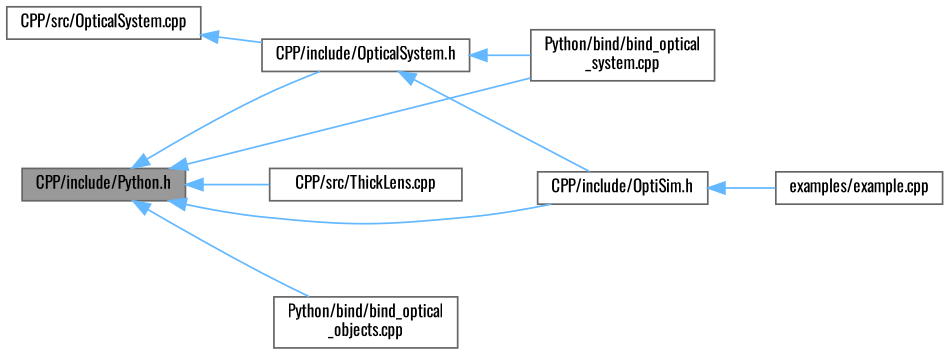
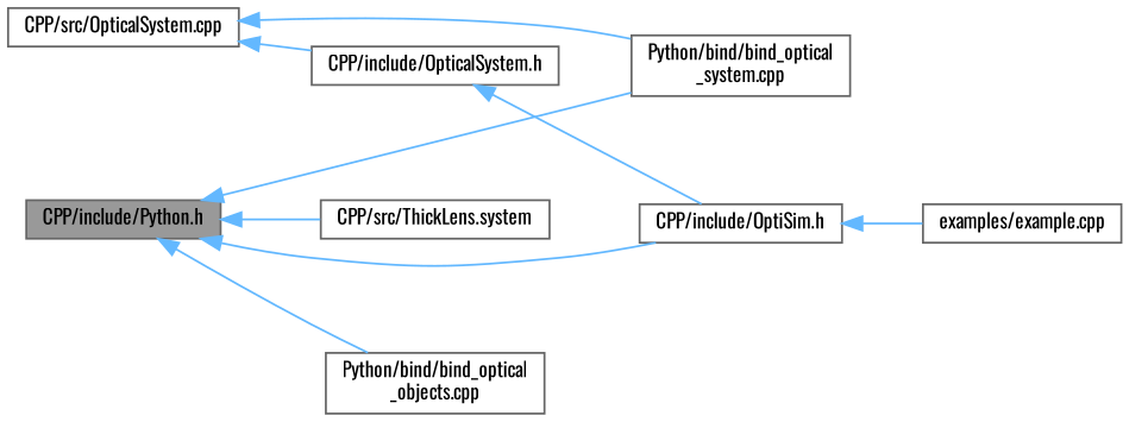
  digraph {
    fontname=Oswald
    rankdir=LR
    node [color=grey40 fillcolor=white fontname=Oswald fontsize=10 shape=box style=filled]
    edge [color=steelblue1 dir=back fontname=Oswald fontsize=10 labelfontname=Helvetica labelfontsize=10 style=solid]
    n1 [color=gray40 fillcolor=grey60 fontcolor=black height=0.2 label="CPP/include/Python.h" width=0.4]
    n2 [height=0.2 label="CPP/include/OptiSim.h" width=0.4]
    n3 [height=0.2 label="CPP/include/OpticalSystem.h" width=0.4]
    n4 [height=0.2 label="Python/bind/bind_optical\l_system.cpp" width=0.4]
-   n5 [height=0.2 label="CPP/src/ThickLens.cpp" width=0.4]
+   n5 [height=0.2 label="CPP/src/ThickLens.system" width=0.4]
    n6 [height=0.2 label="Python/bind/bind_optical\l_objects.cpp" width=0.4]
    n7 [height=0.2 label="examples/example.cpp" width=0.4]
    n8 [height=0.2 label="CPP/src/OpticalSystem.cpp" width=0.4]
    n1 -> n2
-   n1 -> n3
    n1 -> n4
    n1 -> n5
    n1 -> n6
    n2 -> n7
    n3 -> n2
-   n3 -> n4
+   n8 -> n4
    n8 -> n3
  }
